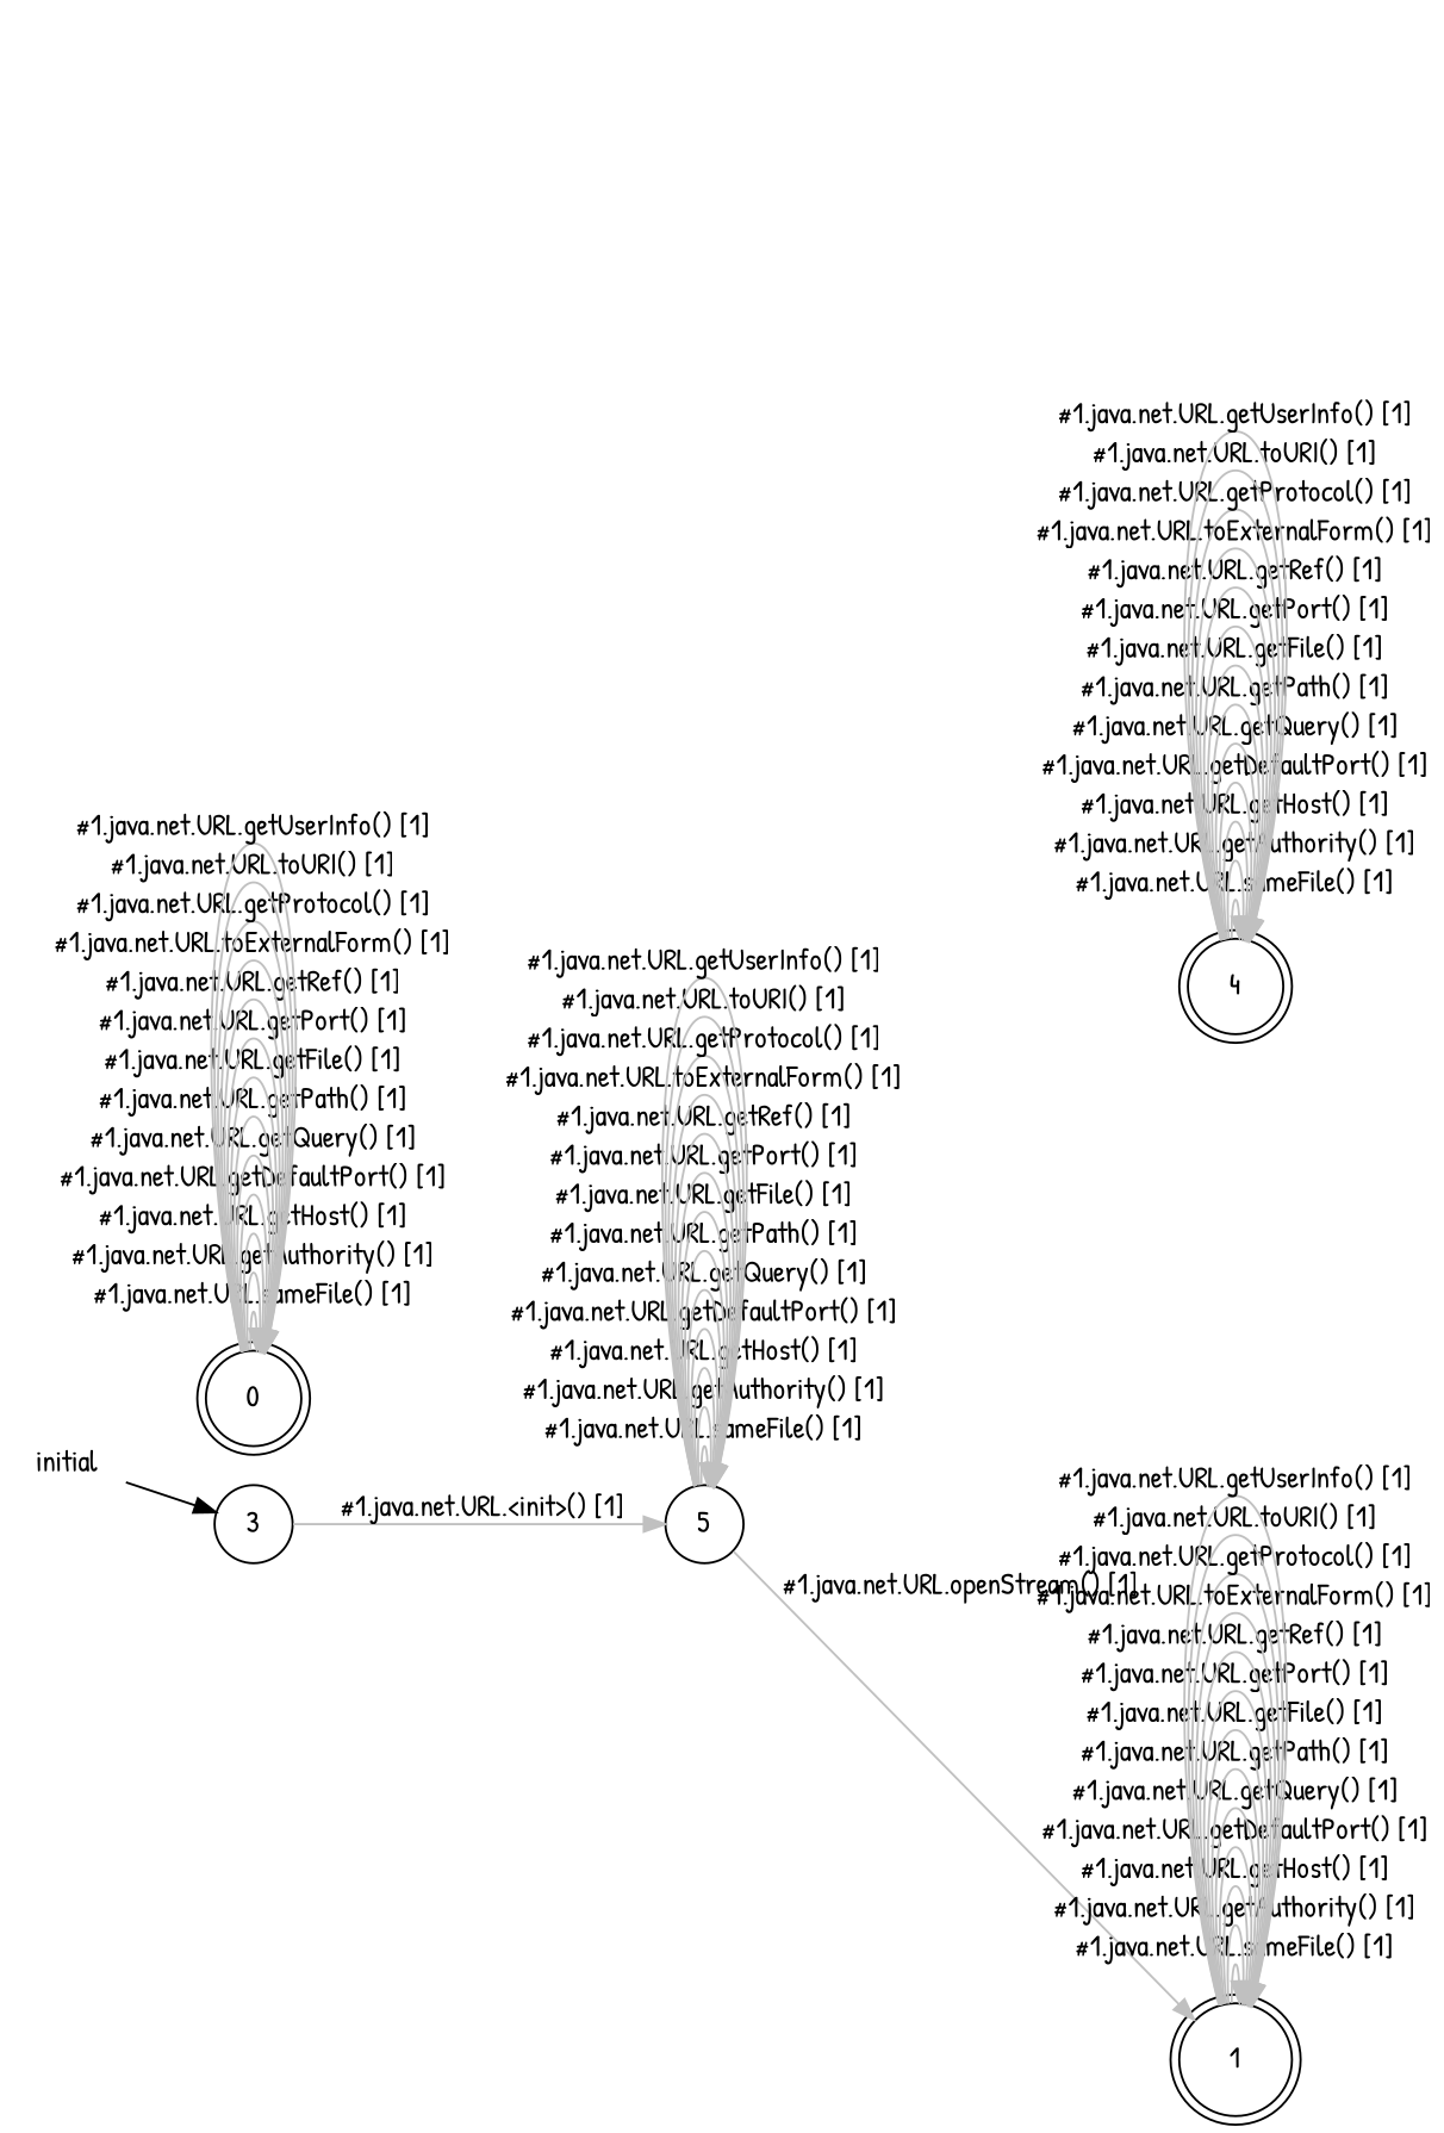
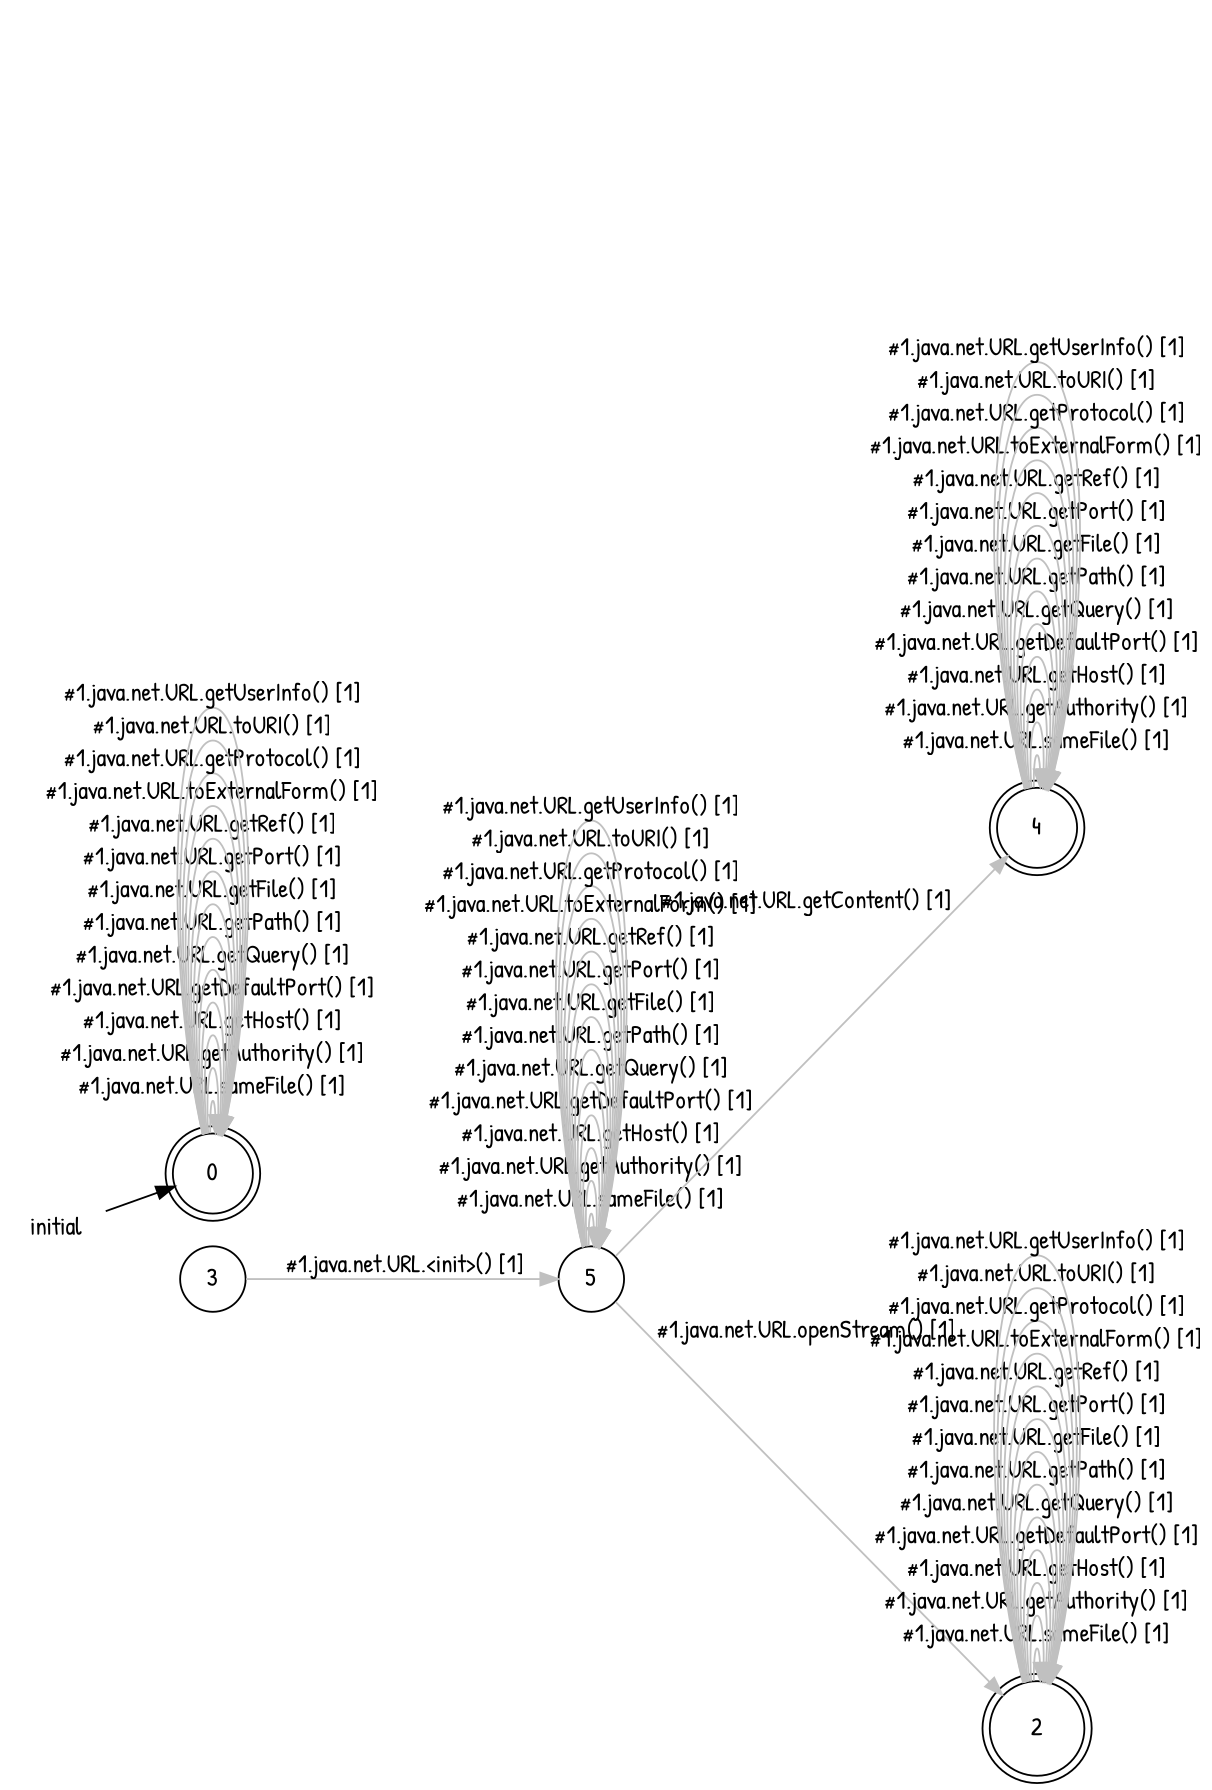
  digraph {
    fontname="Patrick Hand"
    rankdir=LR
    node [fontname="Patrick Hand" shape=doublecircle]
    edge [color=gray fontname="Patrick Hand" style="setlinewidth(1)"]
    0
    n2 [label=5 shape=circle]
    4
-   2 [label=1]
+   2
    3 [shape=circle]
    initial [shape=plaintext]
    0 -> 0 [label="#1.java.net.URL.sameFile() [1]"]
    0 -> 0 [label="#1.java.net.URL.getAuthority() [1]"]
    0 -> 0 [label="#1.java.net.URL.getHost() [1]"]
    0 -> 0 [label="#1.java.net.URL.getDefaultPort() [1]"]
    0 -> 0 [label="#1.java.net.URL.getQuery() [1]"]
    0 -> 0 [label="#1.java.net.URL.getPath() [1]"]
    0 -> 0 [label="#1.java.net.URL.getFile() [1]"]
    0 -> 0 [label="#1.java.net.URL.getPort() [1]"]
    0 -> 0 [label="#1.java.net.URL.getRef() [1]"]
    0 -> 0 [label="#1.java.net.URL.toExternalForm() [1]"]
    0 -> 0 [label="#1.java.net.URL.getProtocol() [1]"]
    0 -> 0 [label="#1.java.net.URL.toURI() [1]"]
    0 -> 0 [label="#1.java.net.URL.getUserInfo() [1]"]
    n2 -> n2 [label="#1.java.net.URL.sameFile() [1]"]
    n2 -> n2 [label="#1.java.net.URL.getAuthority() [1]"]
    n2 -> n2 [label="#1.java.net.URL.getHost() [1]"]
    n2 -> n2 [label="#1.java.net.URL.getDefaultPort() [1]"]
    n2 -> n2 [label="#1.java.net.URL.getQuery() [1]"]
    n2 -> n2 [label="#1.java.net.URL.getPath() [1]"]
    n2 -> n2 [label="#1.java.net.URL.getFile() [1]"]
    n2 -> n2 [label="#1.java.net.URL.getPort() [1]"]
    n2 -> n2 [label="#1.java.net.URL.getRef() [1]"]
    n2 -> n2 [label="#1.java.net.URL.toExternalForm() [1]"]
    n2 -> n2 [label="#1.java.net.URL.getProtocol() [1]"]
    n2 -> n2 [label="#1.java.net.URL.toURI() [1]"]
    n2 -> n2 [label="#1.java.net.URL.getUserInfo() [1]"]
+   n2 -> 4 [label="#1.java.net.URL.getContent() [1]"]
    n2 -> 2 [label="#1.java.net.URL.openStream() [1]"]
    4 -> 4 [label="#1.java.net.URL.sameFile() [1]"]
    4 -> 4 [label="#1.java.net.URL.getAuthority() [1]"]
    4 -> 4 [label="#1.java.net.URL.getHost() [1]"]
    4 -> 4 [label="#1.java.net.URL.getDefaultPort() [1]"]
    4 -> 4 [label="#1.java.net.URL.getQuery() [1]"]
    4 -> 4 [label="#1.java.net.URL.getPath() [1]"]
    4 -> 4 [label="#1.java.net.URL.getFile() [1]"]
    4 -> 4 [label="#1.java.net.URL.getPort() [1]"]
    4 -> 4 [label="#1.java.net.URL.getRef() [1]"]
    4 -> 4 [label="#1.java.net.URL.toExternalForm() [1]"]
    4 -> 4 [label="#1.java.net.URL.getProtocol() [1]"]
    4 -> 4 [label="#1.java.net.URL.toURI() [1]"]
    4 -> 4 [label="#1.java.net.URL.getUserInfo() [1]"]
    2 -> 2 [label="#1.java.net.URL.sameFile() [1]"]
    2 -> 2 [label="#1.java.net.URL.getAuthority() [1]"]
    2 -> 2 [label="#1.java.net.URL.getHost() [1]"]
    2 -> 2 [label="#1.java.net.URL.getDefaultPort() [1]"]
    2 -> 2 [label="#1.java.net.URL.getQuery() [1]"]
    2 -> 2 [label="#1.java.net.URL.getPath() [1]"]
    2 -> 2 [label="#1.java.net.URL.getFile() [1]"]
    2 -> 2 [label="#1.java.net.URL.getPort() [1]"]
    2 -> 2 [label="#1.java.net.URL.getRef() [1]"]
    2 -> 2 [label="#1.java.net.URL.toExternalForm() [1]"]
    2 -> 2 [label="#1.java.net.URL.getProtocol() [1]"]
    2 -> 2 [label="#1.java.net.URL.toURI() [1]"]
    2 -> 2 [label="#1.java.net.URL.getUserInfo() [1]"]
    3 -> n2 [label="#1.java.net.URL.<init>() [1]"]
-   initial -> 3 [color="" style=""]
+   initial -> 0 [color="" style=""]
  }
